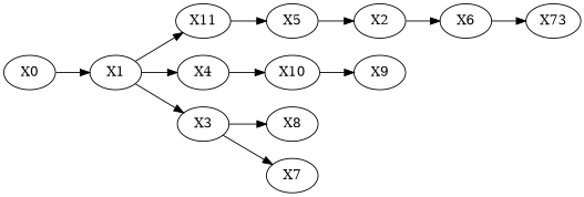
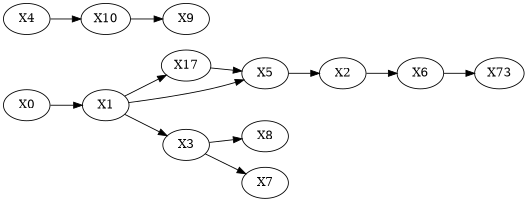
  digraph {
    rankdir=LR
    X0
    X1
-   X11
+   X11 [label=X17]
    X4
    X3
    X5
    X10
    X8
    X7
    X9
    X2
    X6
    n13 [label=X73]
    X0 -> X1
    X1 -> X11
-   X1 -> X4
+   X1 -> X5
    X1 -> X3
    X11 -> X5
    X4 -> X10
    X3 -> X8
    X3 -> X7
    X5 -> X2
    X10 -> X9
    X2 -> X6
    X6 -> n13
  }
